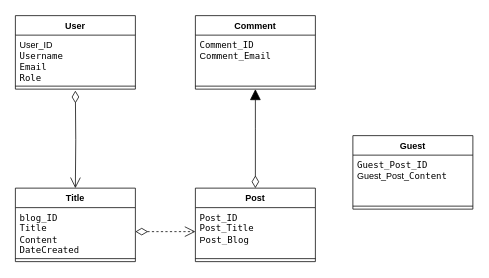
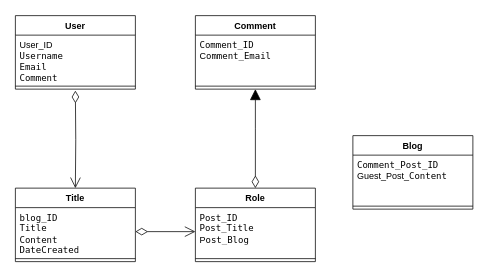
  <mxCell id="0" />
  <mxCell id="1" parent="0" />
  <mxCell id="2" value="User" style="swimlane;fontStyle=1;align=center;verticalAlign=top;childLayout=stackLayout;horizontal=1;startSize=26;horizontalStack=0;resizeParent=1;resizeParentMax=0;resizeLast=0;collapsible=1;marginBottom=0;whiteSpace=wrap;html=1;" vertex="1" parent="1"><mxGeometry x="20" y="20" width="160" height="98" as="geometry" /></mxCell>
- <mxCell id="3" value="User_ID&lt;div&gt;&lt;code&gt;Username&lt;/code&gt;&lt;/div&gt;&lt;div&gt;&lt;code&gt;Email&lt;/code&gt;&amp;nbsp;&lt;/div&gt;&lt;div&gt;&lt;code&gt;Role&lt;/code&gt;&lt;br&gt;&lt;/div&gt;" style="text;strokeColor=none;fillColor=none;align=left;verticalAlign=top;spacingLeft=4;spacingRight=4;overflow=hidden;rotatable=0;points=[[0,0.5],[1,0.5]];portConstraint=eastwest;whiteSpace=wrap;html=1;" vertex="1" parent="2"><mxGeometry y="26" width="160" height="64" as="geometry" /></mxCell>
+ <mxCell id="3" value="User_ID&lt;div&gt;&lt;code&gt;Username&lt;/code&gt;&lt;/div&gt;&lt;div&gt;&lt;code&gt;Email&lt;/code&gt;&amp;nbsp;&lt;/div&gt;&lt;div&gt;&lt;code&gt;Comment&lt;/code&gt;&lt;br&gt;&lt;/div&gt;" style="text;strokeColor=none;fillColor=none;align=left;verticalAlign=top;spacingLeft=4;spacingRight=4;overflow=hidden;rotatable=0;points=[[0,0.5],[1,0.5]];portConstraint=eastwest;whiteSpace=wrap;html=1;" vertex="1" parent="2"><mxGeometry y="26" width="160" height="64" as="geometry" /></mxCell>
  <mxCell id="4" value="" style="line;strokeWidth=1;fillColor=none;align=left;verticalAlign=middle;spacingTop=-1;spacingLeft=3;spacingRight=3;rotatable=0;labelPosition=right;points=[];portConstraint=eastwest;strokeColor=inherit;" vertex="1" parent="2"><mxGeometry y="90" width="160" height="8" as="geometry" /></mxCell>
  <mxCell id="5" value="Title" style="swimlane;fontStyle=1;align=center;verticalAlign=top;childLayout=stackLayout;horizontal=1;startSize=26;horizontalStack=0;resizeParent=1;resizeParentMax=0;resizeLast=0;collapsible=1;marginBottom=0;whiteSpace=wrap;html=1;" vertex="1" parent="1"><mxGeometry x="20" y="250" width="160" height="98" as="geometry" /></mxCell>
  <mxCell id="6" value="&lt;div&gt;&lt;code&gt;blog_ID&lt;/code&gt;&lt;/div&gt;&lt;div&gt;&lt;code&gt;Title&lt;/code&gt;&amp;nbsp;&lt;/div&gt;&lt;div&gt;&lt;code&gt;Content&lt;/code&gt;&lt;/div&gt;&lt;div&gt;&lt;code&gt;DateCreated&lt;/code&gt;&lt;br&gt;&lt;/div&gt;" style="text;strokeColor=none;fillColor=none;align=left;verticalAlign=top;spacingLeft=4;spacingRight=4;overflow=hidden;rotatable=0;points=[[0,0.5],[1,0.5]];portConstraint=eastwest;whiteSpace=wrap;html=1;" vertex="1" parent="5"><mxGeometry y="26" width="160" height="64" as="geometry" /></mxCell>
  <mxCell id="7" value="" style="line;strokeWidth=1;fillColor=none;align=left;verticalAlign=middle;spacingTop=-1;spacingLeft=3;spacingRight=3;rotatable=0;labelPosition=right;points=[];portConstraint=eastwest;strokeColor=inherit;" vertex="1" parent="5"><mxGeometry y="90" width="160" height="8" as="geometry" /></mxCell>
  <mxCell id="8" value="Comment" style="swimlane;fontStyle=1;align=center;verticalAlign=top;childLayout=stackLayout;horizontal=1;startSize=26;horizontalStack=0;resizeParent=1;resizeParentMax=0;resizeLast=0;collapsible=1;marginBottom=0;whiteSpace=wrap;html=1;" vertex="1" parent="1"><mxGeometry x="260" y="20" width="160" height="98" as="geometry" /></mxCell>
  <mxCell id="9" value="&lt;div&gt;&lt;code&gt;Comment_ID&lt;/code&gt;&lt;/div&gt;&lt;div&gt;&lt;code&gt;&lt;font face=&quot;Helvetica&quot;&gt;C&lt;/font&gt;omment_Email&lt;/code&gt;&lt;br&gt;&lt;/div&gt;" style="text;strokeColor=none;fillColor=none;align=left;verticalAlign=top;spacingLeft=4;spacingRight=4;overflow=hidden;rotatable=0;points=[[0,0.5],[1,0.5]];portConstraint=eastwest;whiteSpace=wrap;html=1;" vertex="1" parent="8"><mxGeometry y="26" width="160" height="64" as="geometry" /></mxCell>
  <mxCell id="10" value="" style="line;strokeWidth=1;fillColor=none;align=left;verticalAlign=middle;spacingTop=-1;spacingLeft=3;spacingRight=3;rotatable=0;labelPosition=right;points=[];portConstraint=eastwest;strokeColor=inherit;" vertex="1" parent="8"><mxGeometry y="90" width="160" height="8" as="geometry" /></mxCell>
- <mxCell id="11" value="Guest" style="swimlane;fontStyle=1;align=center;verticalAlign=top;childLayout=stackLayout;horizontal=1;startSize=26;horizontalStack=0;resizeParent=1;resizeParentMax=0;resizeLast=0;collapsible=1;marginBottom=0;whiteSpace=wrap;html=1;" vertex="1" parent="1"><mxGeometry x="470" y="180" width="160" height="98" as="geometry" /></mxCell>
- <mxCell id="12" value="&lt;div&gt;&lt;code&gt;Guest_Post_ID&lt;/code&gt;&lt;/div&gt;&lt;div&gt;&lt;code&gt;&lt;font face=&quot;Helvetica&quot;&gt;Guest_Post_&lt;/font&gt;Content&lt;/code&gt;&lt;br&gt;&lt;/div&gt;" style="text;strokeColor=none;fillColor=none;align=left;verticalAlign=top;spacingLeft=4;spacingRight=4;overflow=hidden;rotatable=0;points=[[0,0.5],[1,0.5]];portConstraint=eastwest;whiteSpace=wrap;html=1;" vertex="1" parent="11"><mxGeometry y="26" width="160" height="64" as="geometry" /></mxCell>
+ <mxCell id="11" value="Blog" style="swimlane;fontStyle=1;align=center;verticalAlign=top;childLayout=stackLayout;horizontal=1;startSize=26;horizontalStack=0;resizeParent=1;resizeParentMax=0;resizeLast=0;collapsible=1;marginBottom=0;whiteSpace=wrap;html=1;" vertex="1" parent="1"><mxGeometry x="470" y="180" width="160" height="98" as="geometry" /></mxCell>
+ <mxCell id="12" value="&lt;div&gt;&lt;code&gt;Comment_Post_ID&lt;/code&gt;&lt;/div&gt;&lt;div&gt;&lt;code&gt;&lt;font face=&quot;Helvetica&quot;&gt;Guest_Post_&lt;/font&gt;Content&lt;/code&gt;&lt;br&gt;&lt;/div&gt;" style="text;strokeColor=none;fillColor=none;align=left;verticalAlign=top;spacingLeft=4;spacingRight=4;overflow=hidden;rotatable=0;points=[[0,0.5],[1,0.5]];portConstraint=eastwest;whiteSpace=wrap;html=1;" vertex="1" parent="11"><mxGeometry y="26" width="160" height="64" as="geometry" /></mxCell>
  <mxCell id="13" value="" style="line;strokeWidth=1;fillColor=none;align=left;verticalAlign=middle;spacingTop=-1;spacingLeft=3;spacingRight=3;rotatable=0;labelPosition=right;points=[];portConstraint=eastwest;strokeColor=inherit;" vertex="1" parent="11"><mxGeometry y="90" width="160" height="8" as="geometry" /></mxCell>
  <mxCell id="14" value="" style="endArrow=open;html=1;endSize=12;startArrow=diamondThin;startSize=14;startFill=0;edgeStyle=orthogonalEdgeStyle;align=left;verticalAlign=bottom;rounded=0;entryX=0.5;entryY=0;entryDx=0;entryDy=0;" edge="1" parent="1" target="5"><mxGeometry x="-1" y="3" relative="1" as="geometry"><mxPoint x="100" y="120" as="sourcePoint" /><mxPoint x="170" y="20" as="targetPoint" /></mxGeometry></mxCell>
- <mxCell id="15" value="Post" style="swimlane;fontStyle=1;align=center;verticalAlign=top;childLayout=stackLayout;horizontal=1;startSize=26;horizontalStack=0;resizeParent=1;resizeParentMax=0;resizeLast=0;collapsible=1;marginBottom=0;whiteSpace=wrap;html=1;" vertex="1" parent="1"><mxGeometry x="260" y="250" width="160" height="98" as="geometry" /></mxCell>
+ <mxCell id="15" value="Role" style="swimlane;fontStyle=1;align=center;verticalAlign=top;childLayout=stackLayout;horizontal=1;startSize=26;horizontalStack=0;resizeParent=1;resizeParentMax=0;resizeLast=0;collapsible=1;marginBottom=0;whiteSpace=wrap;html=1;" vertex="1" parent="1"><mxGeometry x="260" y="250" width="160" height="98" as="geometry" /></mxCell>
  <mxCell id="16" value="&lt;div&gt;&lt;code&gt;Post_ID&lt;/code&gt;&amp;nbsp;&lt;/div&gt;&lt;div&gt;&lt;code&gt;Post_Title&lt;/code&gt;&lt;/div&gt;&lt;div&gt;P&lt;code&gt;ost_Blog&lt;/code&gt;&lt;br&gt;&lt;/div&gt;" style="text;strokeColor=none;fillColor=none;align=left;verticalAlign=top;spacingLeft=4;spacingRight=4;overflow=hidden;rotatable=0;points=[[0,0.5],[1,0.5]];portConstraint=eastwest;whiteSpace=wrap;html=1;" vertex="1" parent="15"><mxGeometry y="26" width="160" height="64" as="geometry" /></mxCell>
  <mxCell id="17" value="" style="line;strokeWidth=1;fillColor=none;align=left;verticalAlign=middle;spacingTop=-1;spacingLeft=3;spacingRight=3;rotatable=0;labelPosition=right;points=[];portConstraint=eastwest;strokeColor=inherit;" vertex="1" parent="15"><mxGeometry y="90" width="160" height="8" as="geometry" /></mxCell>
- <mxCell id="18" value="" style="endArrow=open;html=1;endSize=12;startArrow=diamondThin;startSize=14;startFill=0;edgeStyle=orthogonalEdgeStyle;align=left;verticalAlign=bottom;rounded=0;entryX=0;entryY=0.5;entryDx=0;entryDy=0;exitX=1;exitY=0.5;exitDx=0;exitDy=0;dashed=1;" edge="1" parent="1" source="6" target="16"><mxGeometry x="-1" y="3" relative="1" as="geometry"><mxPoint x="220" y="210" as="sourcePoint" /><mxPoint x="220" y="340" as="targetPoint" /></mxGeometry></mxCell>
+ <mxCell id="18" value="" style="endArrow=open;html=1;endSize=12;startArrow=diamondThin;startSize=14;startFill=0;edgeStyle=orthogonalEdgeStyle;align=left;verticalAlign=bottom;rounded=0;entryX=0;entryY=0.5;entryDx=0;entryDy=0;exitX=1;exitY=0.5;exitDx=0;exitDy=0;" edge="1" parent="1" source="6" target="16"><mxGeometry x="-1" y="3" relative="1" as="geometry"><mxPoint x="220" y="210" as="sourcePoint" /><mxPoint x="220" y="340" as="targetPoint" /></mxGeometry></mxCell>
  <mxCell id="19" value="" style="endArrow=block;html=1;endSize=12;startArrow=diamondThin;startSize=14;startFill=0;edgeStyle=orthogonalEdgeStyle;align=left;verticalAlign=bottom;rounded=0;entryX=0.5;entryY=1;entryDx=0;entryDy=0;exitX=0.5;exitY=0;exitDx=0;exitDy=0;" edge="1" parent="1" source="15" target="8"><mxGeometry x="-1" y="3" relative="1" as="geometry"><mxPoint x="300" y="130" as="sourcePoint" /><mxPoint x="300" y="260" as="targetPoint" /><Array as="points"><mxPoint x="340" y="170" /><mxPoint x="340" y="170" /></Array></mxGeometry></mxCell>
